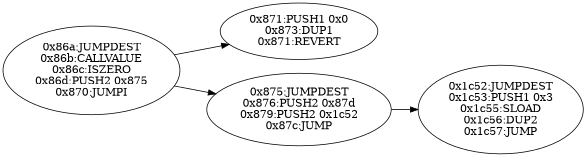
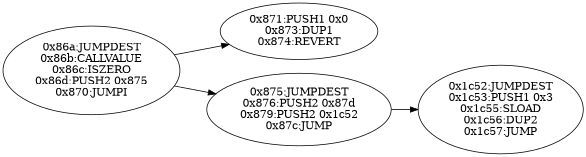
  digraph {
    rankdir=LR
    n1 [label="0x86a:JUMPDEST\n0x86b:CALLVALUE\n0x86c:ISZERO\n0x86d:PUSH2 0x875\n0x870:JUMPI"]
-   n2 [label="0x871:PUSH1 0x0\n0x873:DUP1\n0x871:REVERT"]
+   n2 [label="0x871:PUSH1 0x0\n0x873:DUP1\n0x874:REVERT"]
    n3 [label="0x875:JUMPDEST\n0x876:PUSH2 0x87d\n0x879:PUSH2 0x1c52\n0x87c:JUMP"]
    n4 [label="0x1c52:JUMPDEST\n0x1c53:PUSH1 0x3\n0x1c55:SLOAD\n0x1c56:DUP2\n0x1c57:JUMP"]
    n1 -> n2
    n1 -> n3
    n3 -> n4
  }
